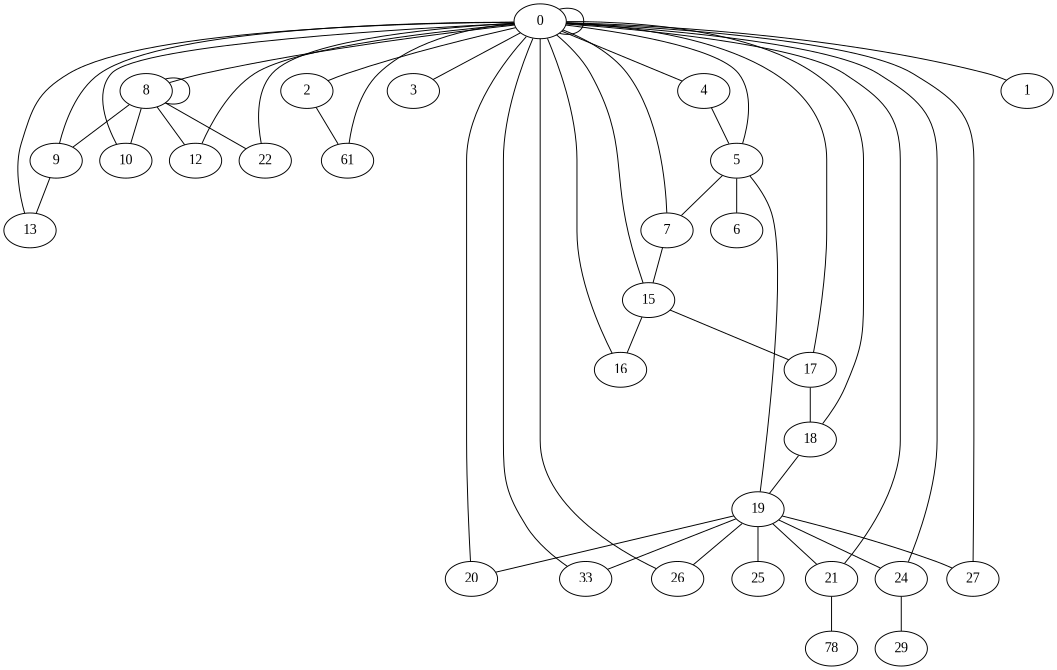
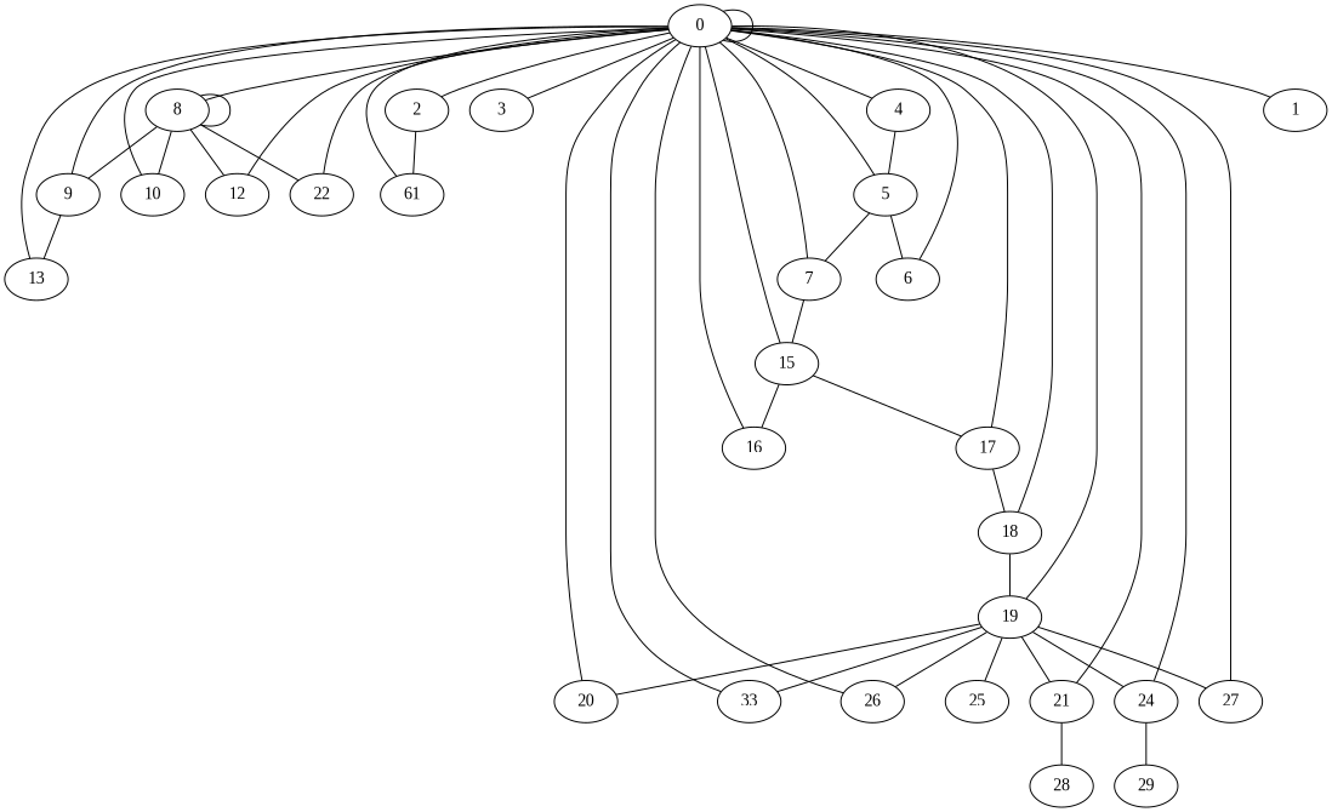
  graph {
    fontname="Liberation Serif"
    node [fontname="Liberation Serif"]
    edge [fontname="Liberation Serif"]
    8
    9
    10
    12
    22
    13
    0
    2
    3
    4
    1
    5
    7
    n14 [label=61]
    6
    15
    16
    17
    18
    19
    20
    n22 [label=33]
    26
    21
    24
    27
    25
-   28 [label=78]
+   28
    29
    8 -- 8
    8 -- 9
    8 -- 10
    8 -- 12
    8 -- 22
    9 -- 13
    0 -- 8
    0 -- 9
    0 -- 10
    0 -- 12
    0 -- 22
    0 -- 13
    0 -- 0
    0 -- 2
    0 -- 3
    0 -- 4
    0 -- 1
    0 -- 5
    0 -- 7
    0 -- n14
+   0 -- 6
    0 -- 15
    0 -- 16
    0 -- 17
    0 -- 18
-   5 -- 19
+   0 -- 19
    0 -- 20
    0 -- n22
    0 -- 26
    0 -- 21
    0 -- 24
    0 -- 27
    2 -- n14
    4 -- 5
    5 -- 7
    5 -- 6
    7 -- 15
    15 -- 16
    15 -- 17
    17 -- 18
    18 -- 19
    19 -- 20
    19 -- n22
    19 -- 26
    19 -- 21
    19 -- 24
    19 -- 27
    19 -- 25
    21 -- 28
    24 -- 29
  }
